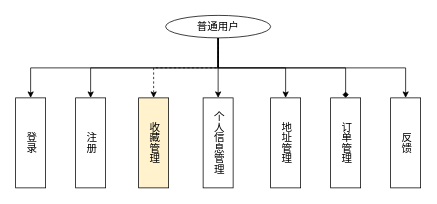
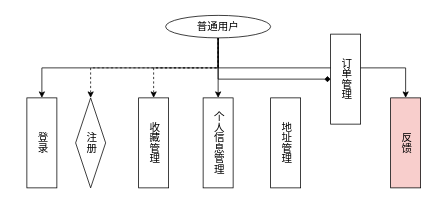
  <mxCell id="0" />
  <mxCell id="1" parent="0" />
  <mxCell id="2" style="edgeStyle=orthogonalEdgeStyle;rounded=0;orthogonalLoop=1;jettySize=auto;html=1;exitX=0.5;exitY=1;exitDx=0;exitDy=0;" edge="1" parent="1" source="9" target="10"><mxGeometry relative="1" as="geometry" /></mxCell>
- <mxCell id="3" style="edgeStyle=orthogonalEdgeStyle;rounded=0;orthogonalLoop=1;jettySize=auto;html=1;exitX=0.5;exitY=1;exitDx=0;exitDy=0;" edge="1" parent="1" source="9" target="11"><mxGeometry relative="1" as="geometry" /></mxCell>
+ <mxCell id="3" style="edgeStyle=orthogonalEdgeStyle;rounded=0;orthogonalLoop=1;jettySize=auto;html=1;exitX=0.5;exitY=1;exitDx=0;exitDy=0;dashed=1;" edge="1" parent="1" source="9" target="11"><mxGeometry relative="1" as="geometry" /></mxCell>
  <mxCell id="4" style="edgeStyle=orthogonalEdgeStyle;rounded=0;orthogonalLoop=1;jettySize=auto;html=1;exitX=0.5;exitY=1;exitDx=0;exitDy=0;dashed=1;" edge="1" parent="1" source="9" target="12"><mxGeometry relative="1" as="geometry" /></mxCell>
  <mxCell id="5" style="edgeStyle=orthogonalEdgeStyle;rounded=0;orthogonalLoop=1;jettySize=auto;html=1;exitX=0.5;exitY=1;exitDx=0;exitDy=0;" edge="1" parent="1" source="9" target="13"><mxGeometry relative="1" as="geometry" /></mxCell>
- <mxCell id="6" style="edgeStyle=orthogonalEdgeStyle;rounded=0;orthogonalLoop=1;jettySize=auto;html=1;exitX=0.5;exitY=1;exitDx=0;exitDy=0;" edge="1" parent="1" source="9" target="14"><mxGeometry relative="1" as="geometry" /></mxCell>
  <mxCell id="7" style="edgeStyle=orthogonalEdgeStyle;rounded=0;orthogonalLoop=1;jettySize=auto;html=1;exitX=0.5;exitY=1;exitDx=0;exitDy=0;endArrow=diamond;" edge="1" parent="1" source="9" target="15"><mxGeometry relative="1" as="geometry" /></mxCell>
  <mxCell id="8" style="edgeStyle=orthogonalEdgeStyle;rounded=0;orthogonalLoop=1;jettySize=auto;html=1;exitX=0.5;exitY=1;exitDx=0;exitDy=0;" edge="1" parent="1" source="9" target="16"><mxGeometry relative="1" as="geometry" /></mxCell>
  <mxCell id="9" value="普通用户" style="ellipse;whiteSpace=wrap;html=1;fontSize=14;" vertex="1" parent="1"><mxGeometry x="220" y="20" width="140" height="30" as="geometry" /></mxCell>
- <mxCell id="10" value="登录" style="rounded=0;whiteSpace=wrap;html=1;fontSize=14;textDirection=vertical-lr;" vertex="1" parent="1"><mxGeometry x="20" y="130" width="40" height="120" as="geometry" /></mxCell>
- <mxCell id="11" value="注册" style="rounded=0;whiteSpace=wrap;html=1;fontSize=14;textDirection=vertical-lr;" vertex="1" parent="1"><mxGeometry x="100" y="130" width="40" height="120" as="geometry" /></mxCell>
- <mxCell id="12" value="收藏管理" style="rounded=0;whiteSpace=wrap;html=1;fontSize=14;textDirection=vertical-lr;fillColor=#fff2cc;" vertex="1" parent="1"><mxGeometry x="184" y="130" width="40" height="120" as="geometry" /></mxCell>
+ <mxCell id="10" value="登录" style="rounded=0;whiteSpace=wrap;html=1;fontSize=14;textDirection=vertical-lr;" vertex="1" parent="1"><mxGeometry x="35" y="130" width="40" height="120" as="geometry" /></mxCell>
+ <mxCell id="11" value="注册" style="rhombus;whiteSpace=wrap;html=1;fontSize=14;textDirection=vertical-lr;" vertex="1" parent="1"><mxGeometry x="100" y="130" width="40" height="120" as="geometry" /></mxCell>
+ <mxCell id="12" value="收藏管理" style="rounded=0;whiteSpace=wrap;html=1;fontSize=14;textDirection=vertical-lr;" vertex="1" parent="1"><mxGeometry x="184" y="130" width="40" height="120" as="geometry" /></mxCell>
  <mxCell id="13" value="个人信息管理" style="rounded=0;whiteSpace=wrap;html=1;fontSize=14;textDirection=vertical-lr;" vertex="1" parent="1"><mxGeometry x="270" y="130" width="40" height="120" as="geometry" /></mxCell>
  <mxCell id="14" value="地址管理" style="rounded=0;whiteSpace=wrap;html=1;fontSize=14;textDirection=vertical-lr;" vertex="1" parent="1"><mxGeometry x="360" y="130" width="40" height="120" as="geometry" /></mxCell>
- <mxCell id="15" value="订单管理" style="rounded=0;whiteSpace=wrap;html=1;fontSize=14;textDirection=vertical-lr;" vertex="1" parent="1"><mxGeometry x="440" y="130" width="40" height="120" as="geometry" /></mxCell>
- <mxCell id="16" value="反馈" style="rounded=0;whiteSpace=wrap;html=1;fontSize=14;textDirection=vertical-lr;" vertex="1" parent="1"><mxGeometry x="520" y="130" width="40" height="120" as="geometry" /></mxCell>
+ <mxCell id="15" value="订单管理" style="rounded=0;whiteSpace=wrap;html=1;fontSize=14;textDirection=vertical-lr;" vertex="1" parent="1"><mxGeometry x="440" y="45" width="40" height="120" as="geometry" /></mxCell>
+ <mxCell id="16" value="反馈" style="rounded=0;whiteSpace=wrap;html=1;fontSize=14;textDirection=vertical-lr;fillColor=#f8cecc;" vertex="1" parent="1"><mxGeometry x="520" y="130" width="40" height="120" as="geometry" /></mxCell>
